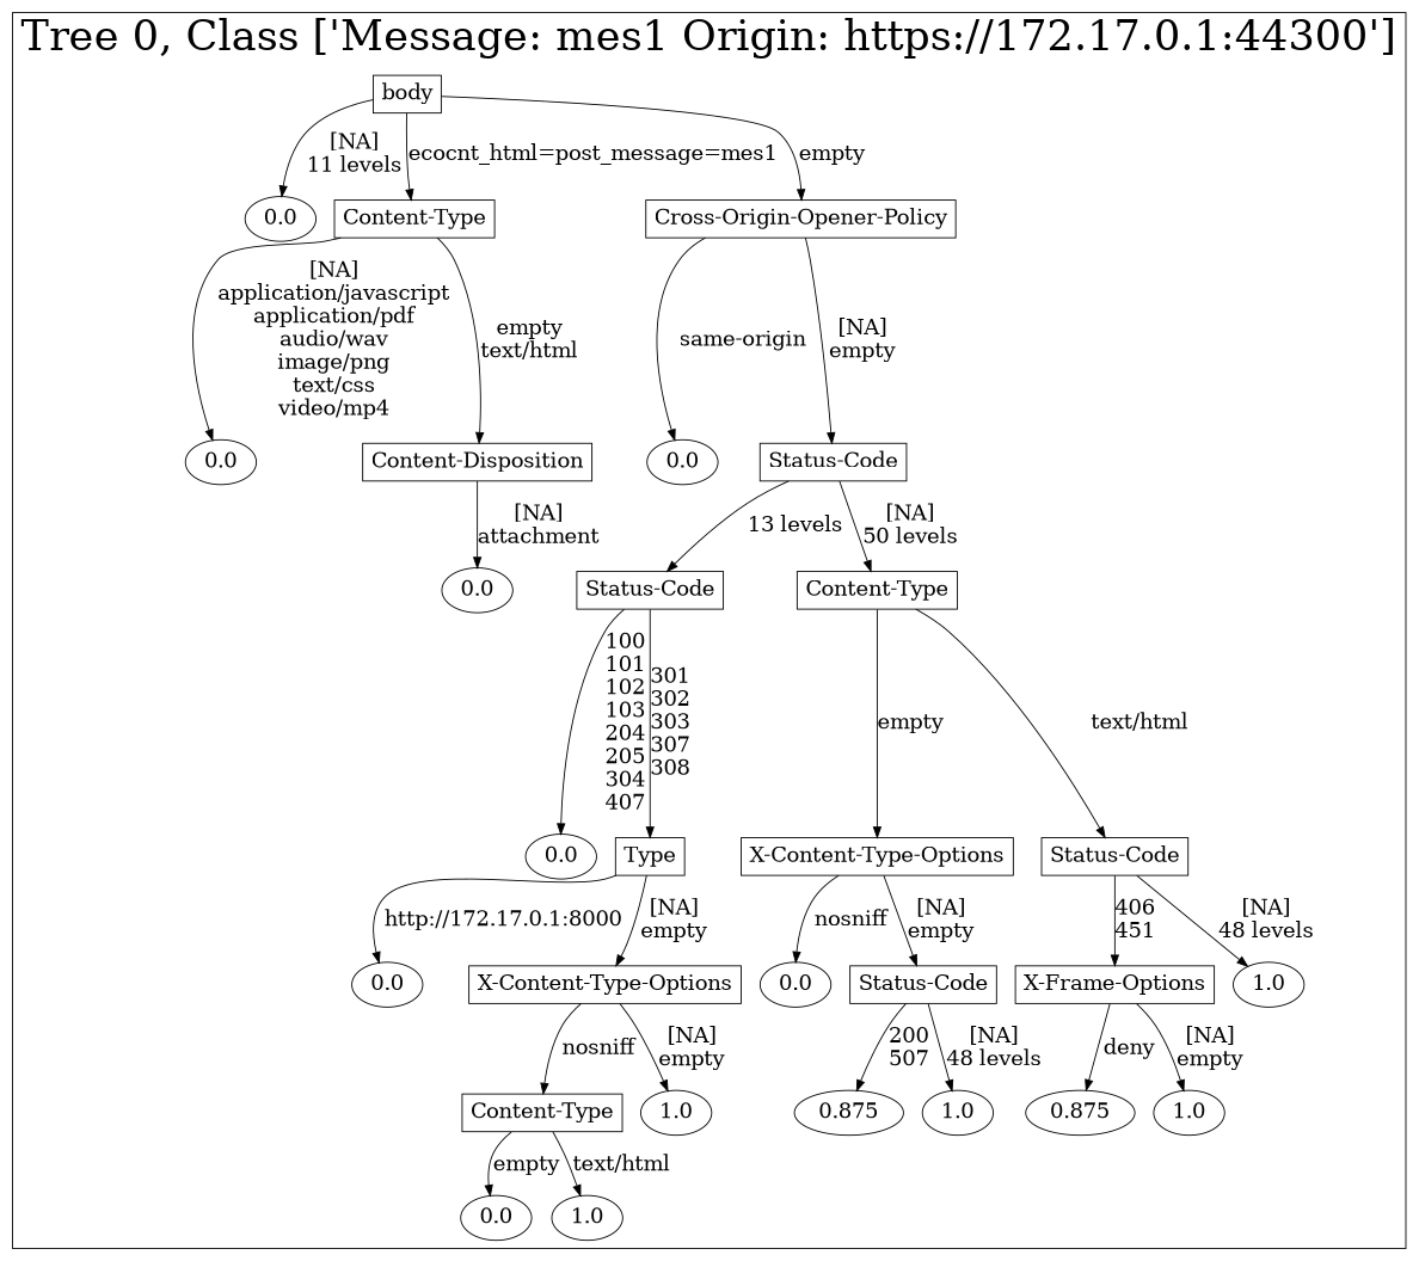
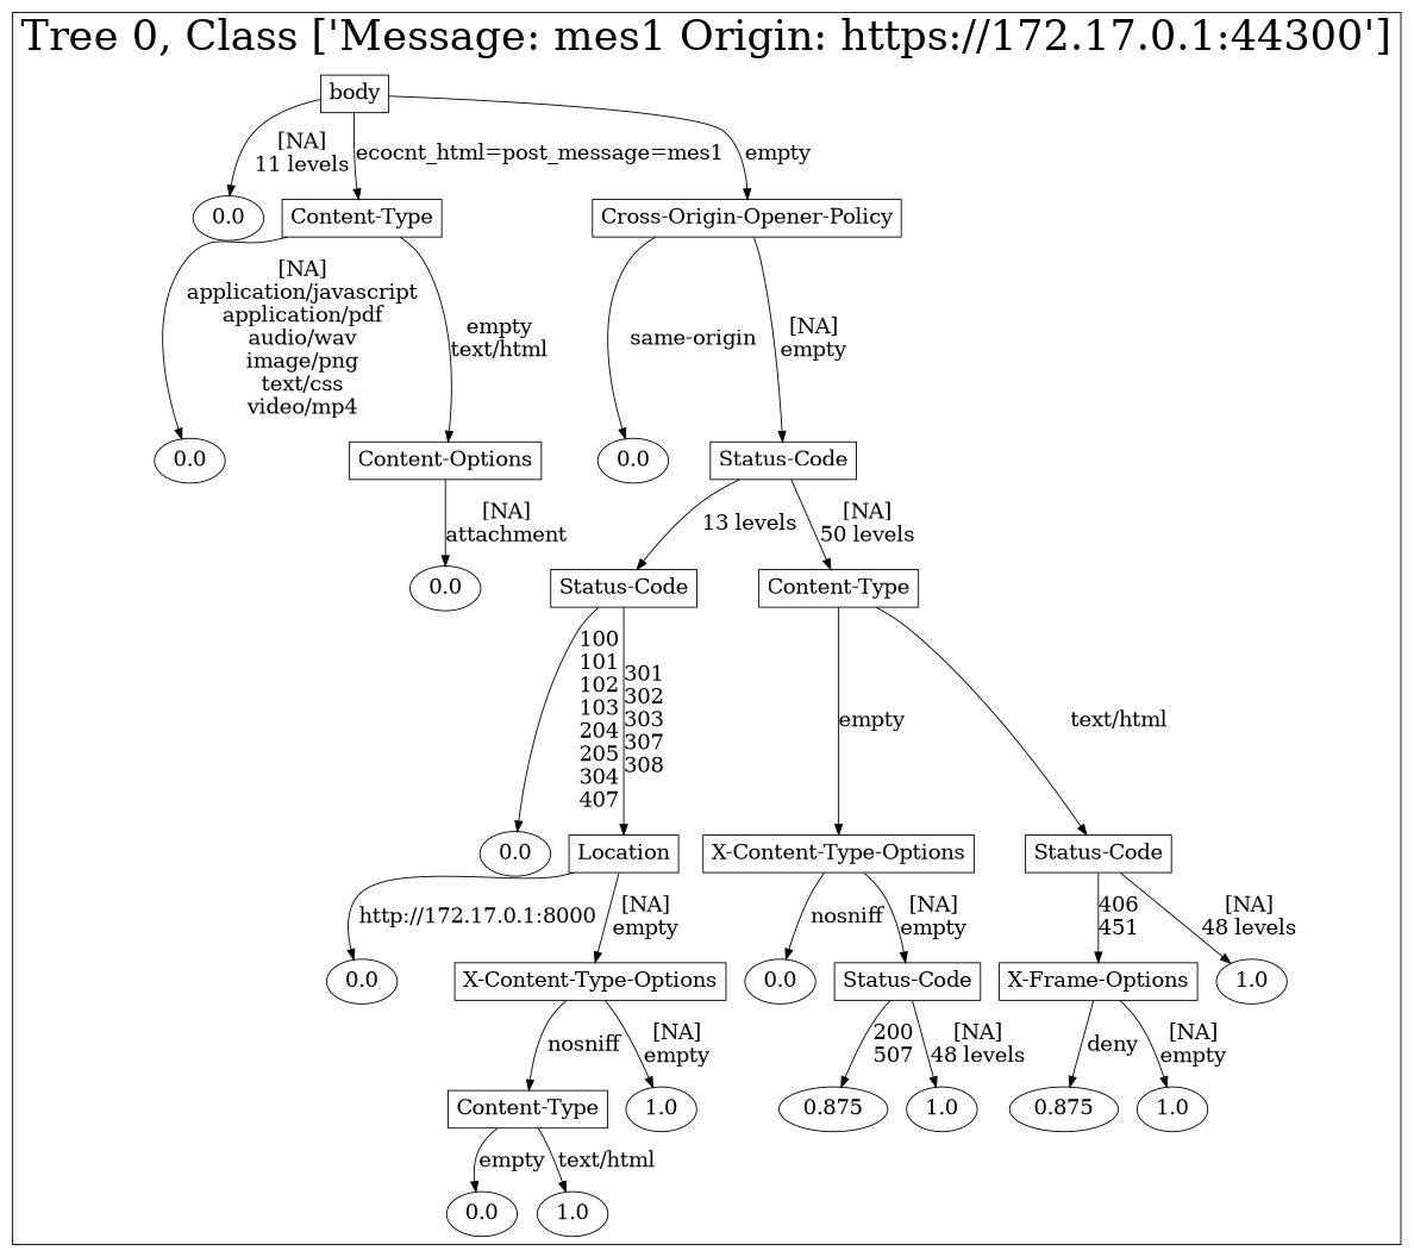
  digraph {
    node [fontsize=20]
    edge [fontsize=20]
    n1 [label=body shape=box]
    n2 [label=0.0]
    n3 [label="Content-Type" shape=box]
    n4 [label=0.0]
-   n5 [label="Content-Disposition" shape=box]
+   n5 [label="Content-Options" shape=box]
    n6 [label=0.0]
    n7 [label="Cross-Origin-Opener-Policy" shape=box]
    n8 [label=0.0]
    n9 [label="Status-Code" shape=box]
    n10 [label="Status-Code" shape=box]
    n11 [label="Content-Type" shape=box]
    n12 [label=0.0]
-   n13 [label=Type shape=box]
+   n13 [label=Location shape=box]
    n14 [label="X-Content-Type-Options" shape=box]
    n15 [label="Status-Code" shape=box]
    n16 [label=0.0]
    n17 [label="X-Content-Type-Options" shape=box]
    n18 [label=0.0]
    n19 [label="Status-Code" shape=box]
    n20 [label="X-Frame-Options" shape=box]
    n21 [label=1.0]
    n22 [label="Content-Type" shape=box]
    n23 [label=1.0]
    n24 [label=0.875]
    n25 [label=1.0]
    n26 [label=0.875]
    n27 [label=1.0]
    n28 [label=0.0]
    n29 [label=1.0]
    subgraph cluster_1 {
      fontsize=40
      label="Tree 0, Class ['Message: mes1 Origin: https://172.17.0.1:44300']"
      subgraph sub_2 {
        fontsize=40
        label="Tree 0, Class ['Message: mes1 Origin: https://172.17.0.1:44300']"
        n1
      }
      subgraph sub_3 {
        fontsize=40
        label="Tree 0, Class ['Message: mes1 Origin: https://172.17.0.1:44300']"
        n2
        n3
      }
      subgraph sub_4 {
        fontsize=40
        label="Tree 0, Class ['Message: mes1 Origin: https://172.17.0.1:44300']"
        n4
        n5
      }
      subgraph sub_5 {
        fontsize=40
        label="Tree 0, Class ['Message: mes1 Origin: https://172.17.0.1:44300']"
        n6
        n7
      }
      subgraph sub_6 {
        fontsize=40
        label="Tree 0, Class ['Message: mes1 Origin: https://172.17.0.1:44300']"
        n8
        n9
      }
      subgraph sub_7 {
        fontsize=40
        label="Tree 0, Class ['Message: mes1 Origin: https://172.17.0.1:44300']"
        n10
        n11
      }
      subgraph sub_8 {
        fontsize=40
        label="Tree 0, Class ['Message: mes1 Origin: https://172.17.0.1:44300']"
        n12
        n13
        n14
        n15
      }
      subgraph sub_9 {
        fontsize=40
        label="Tree 0, Class ['Message: mes1 Origin: https://172.17.0.1:44300']"
        n16
        n17
        n18
        n19
        n20
        n21
      }
      subgraph sub_10 {
        fontsize=40
        label="Tree 0, Class ['Message: mes1 Origin: https://172.17.0.1:44300']"
        n22
        n23
        n24
        n25
        n26
        n27
      }
      subgraph sub_11 {
        fontsize=40
        label="Tree 0, Class ['Message: mes1 Origin: https://172.17.0.1:44300']"
        n28
        n29
      }
    }
    n1 -> n2 [label="[NA]\n11 levels\n"]
    n1 -> n3 [label="ecocnt_html=post_message=mes1\n"]
    n1 -> n7 [label="empty\n"]
    n3 -> n4 [label="[NA]\napplication/javascript\napplication/pdf\naudio/wav\nimage/png\ntext/css\nvideo/mp4\n"]
    n3 -> n5 [label="empty\ntext/html\n"]
    n5 -> n6 [label="[NA]\nattachment\n"]
    n7 -> n8 [label="same-origin\n"]
    n7 -> n9 [label="[NA]\nempty\n"]
    n9 -> n10 [label="13 levels\n"]
    n9 -> n11 [label="[NA]\n50 levels\n"]
    n10 -> n12 [label="100\n101\n102\n103\n204\n205\n304\n407\n"]
    n10 -> n13 [label="301\n302\n303\n307\n308\n"]
    n11 -> n14 [label="empty\n"]
    n11 -> n15 [label="text/html\n"]
    n13 -> n16 [label="http://172.17.0.1:8000\n"]
    n13 -> n17 [label="[NA]\nempty\n"]
    n14 -> n18 [label="nosniff\n"]
    n14 -> n19 [label="[NA]\nempty\n"]
    n15 -> n20 [label="406\n451\n"]
    n15 -> n21 [label="[NA]\n48 levels\n"]
    n17 -> n22 [label="nosniff\n"]
    n17 -> n23 [label="[NA]\nempty\n"]
    n19 -> n24 [label="200\n507\n"]
    n19 -> n25 [label="[NA]\n48 levels\n"]
    n20 -> n26 [label="deny\n"]
    n20 -> n27 [label="[NA]\nempty\n"]
    n22 -> n28 [label="empty\n"]
    n22 -> n29 [label="text/html\n"]
  }
